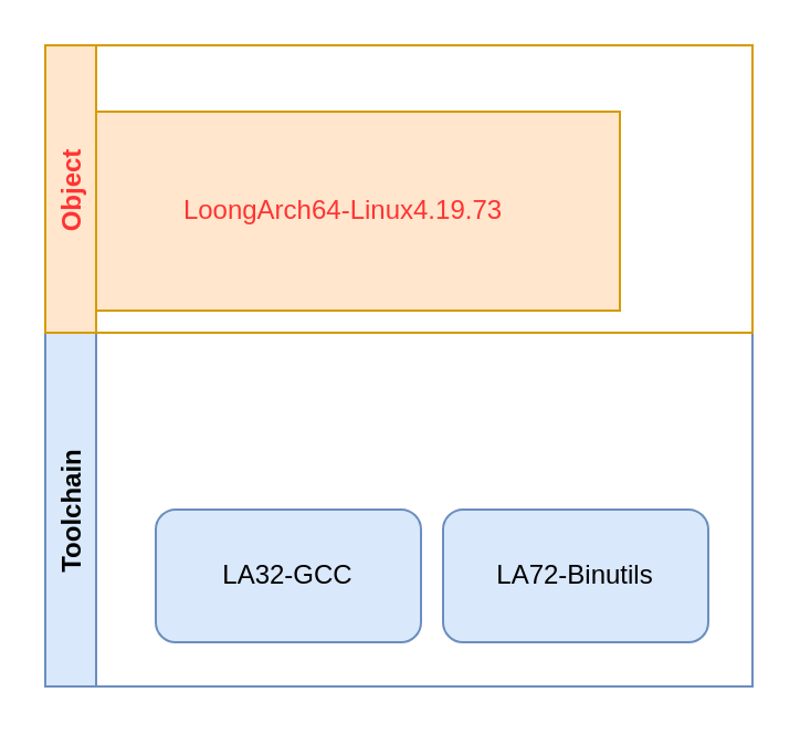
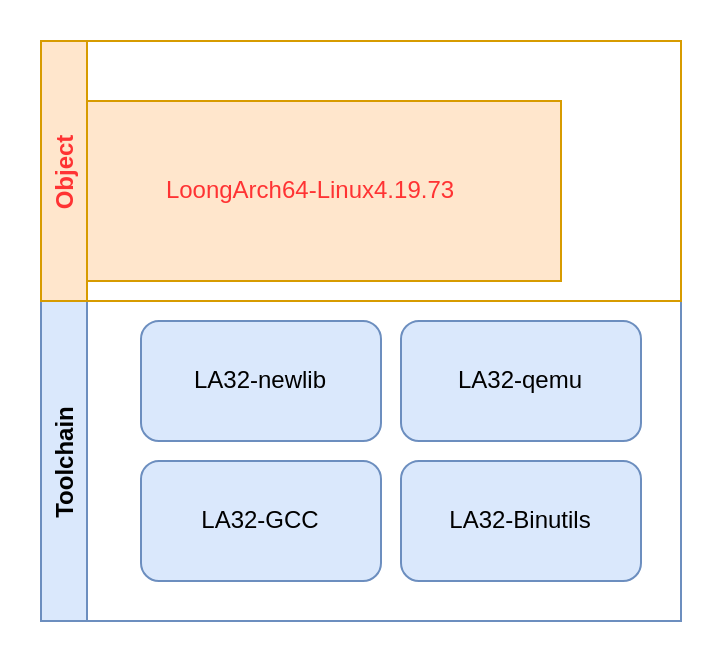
  <mxCell id="0" />
  <mxCell id="1" parent="0" />
  <mxCell id="2" value="LA32-GCC" style="rounded=1;whiteSpace=wrap;html=1;fillColor=#dae8fc;strokeColor=#6c8ebf;" vertex="1" parent="1"><mxGeometry x="70" y="230" width="120" height="60" as="geometry" /></mxCell>
- <mxCell id="3" value="LA72-Binutils" style="rounded=1;whiteSpace=wrap;html=1;fillColor=#dae8fc;strokeColor=#6c8ebf;" vertex="1" parent="1"><mxGeometry x="200" y="230" width="120" height="60" as="geometry" /></mxCell>
+ <mxCell id="3" value="LA32-Binutils" style="rounded=1;whiteSpace=wrap;html=1;fillColor=#dae8fc;strokeColor=#6c8ebf;" vertex="1" parent="1"><mxGeometry x="200" y="230" width="120" height="60" as="geometry" /></mxCell>
+ <mxCell id="4" value="LA32-newlib" style="rounded=1;whiteSpace=wrap;html=1;fillColor=#dae8fc;strokeColor=#6c8ebf;" vertex="1" parent="1"><mxGeometry x="70" y="160" width="120" height="60" as="geometry" /></mxCell>
+ <mxCell id="5" value="LA32-qemu" style="rounded=1;whiteSpace=wrap;html=1;fillColor=#dae8fc;strokeColor=#6c8ebf;" vertex="1" parent="1"><mxGeometry x="200" y="160" width="120" height="60" as="geometry" /></mxCell>
  <mxCell id="6" value="LoongArch64-Linux4.19.73" style="rounded=0;whiteSpace=wrap;html=1;fillColor=#ffe6cc;strokeColor=#d79b00;fontColor=#FF3333;" vertex="1" parent="1"><mxGeometry x="30" y="50" width="250" height="90" as="geometry" /></mxCell>
  <mxCell id="7" value="Toolchain" style="swimlane;horizontal=0;fillColor=#dae8fc;strokeColor=#6c8ebf;" vertex="1" parent="1"><mxGeometry x="20" y="150" width="320" height="160" as="geometry" /></mxCell>
  <mxCell id="8" value="Object" style="swimlane;horizontal=0;fillColor=#ffe6cc;strokeColor=#d79b00;fontColor=#FF3333;" vertex="1" parent="7"><mxGeometry y="-130" width="320" height="130" as="geometry" /></mxCell>
